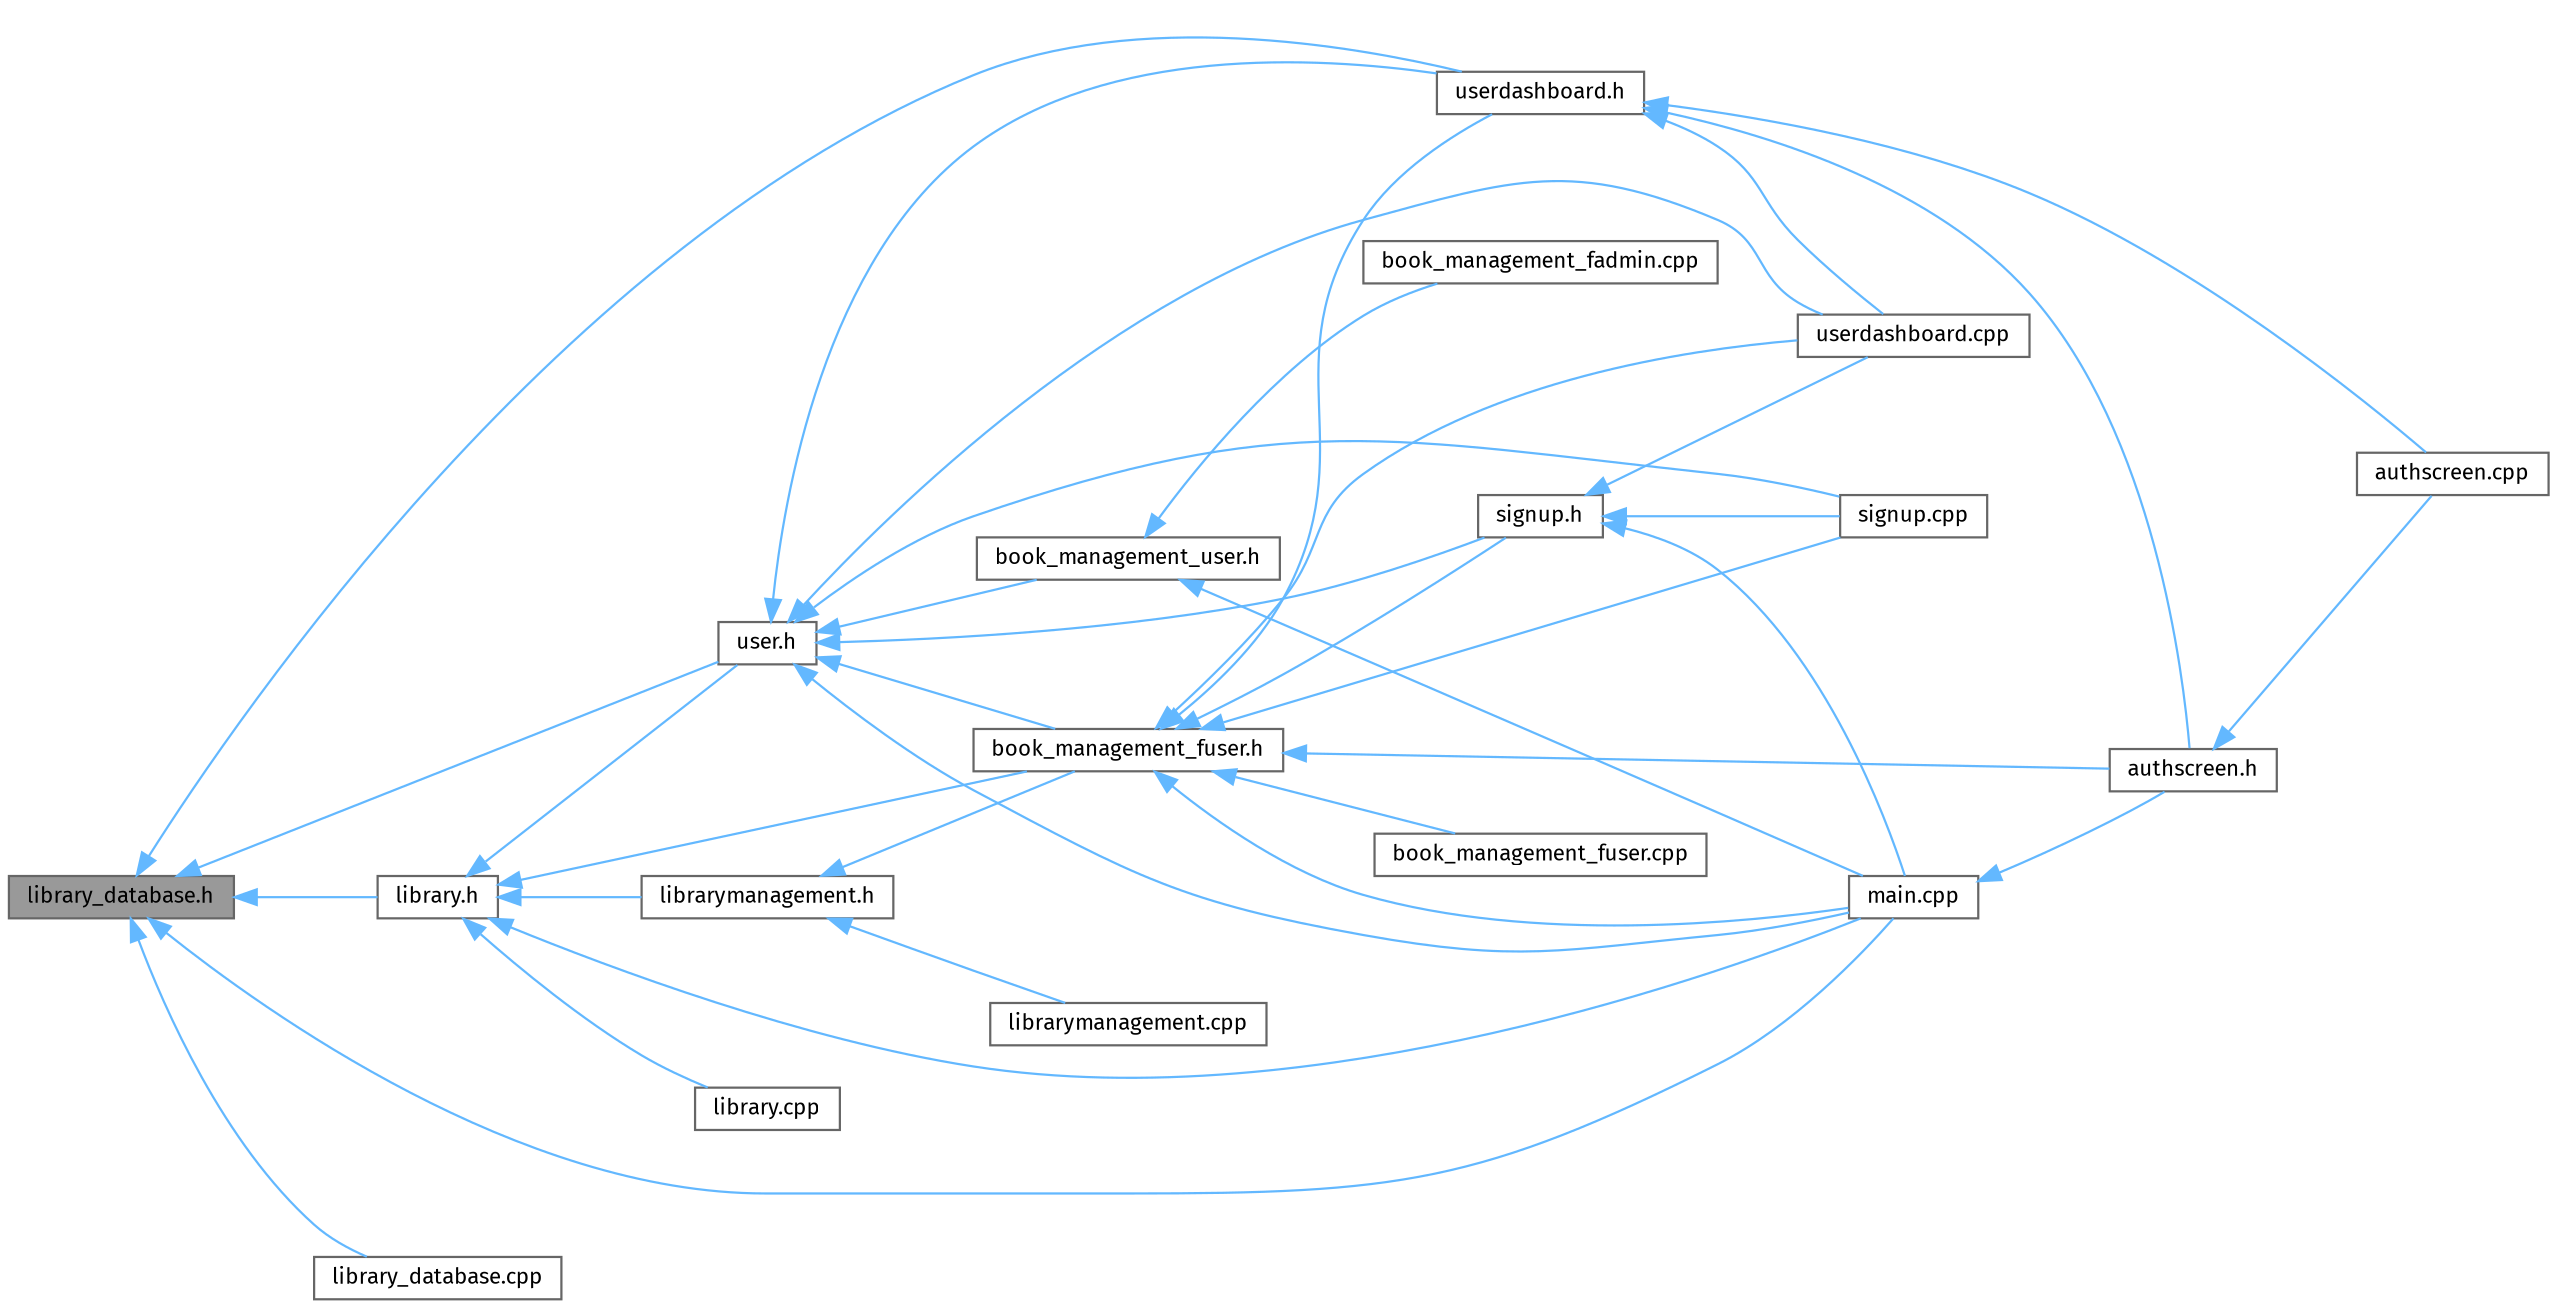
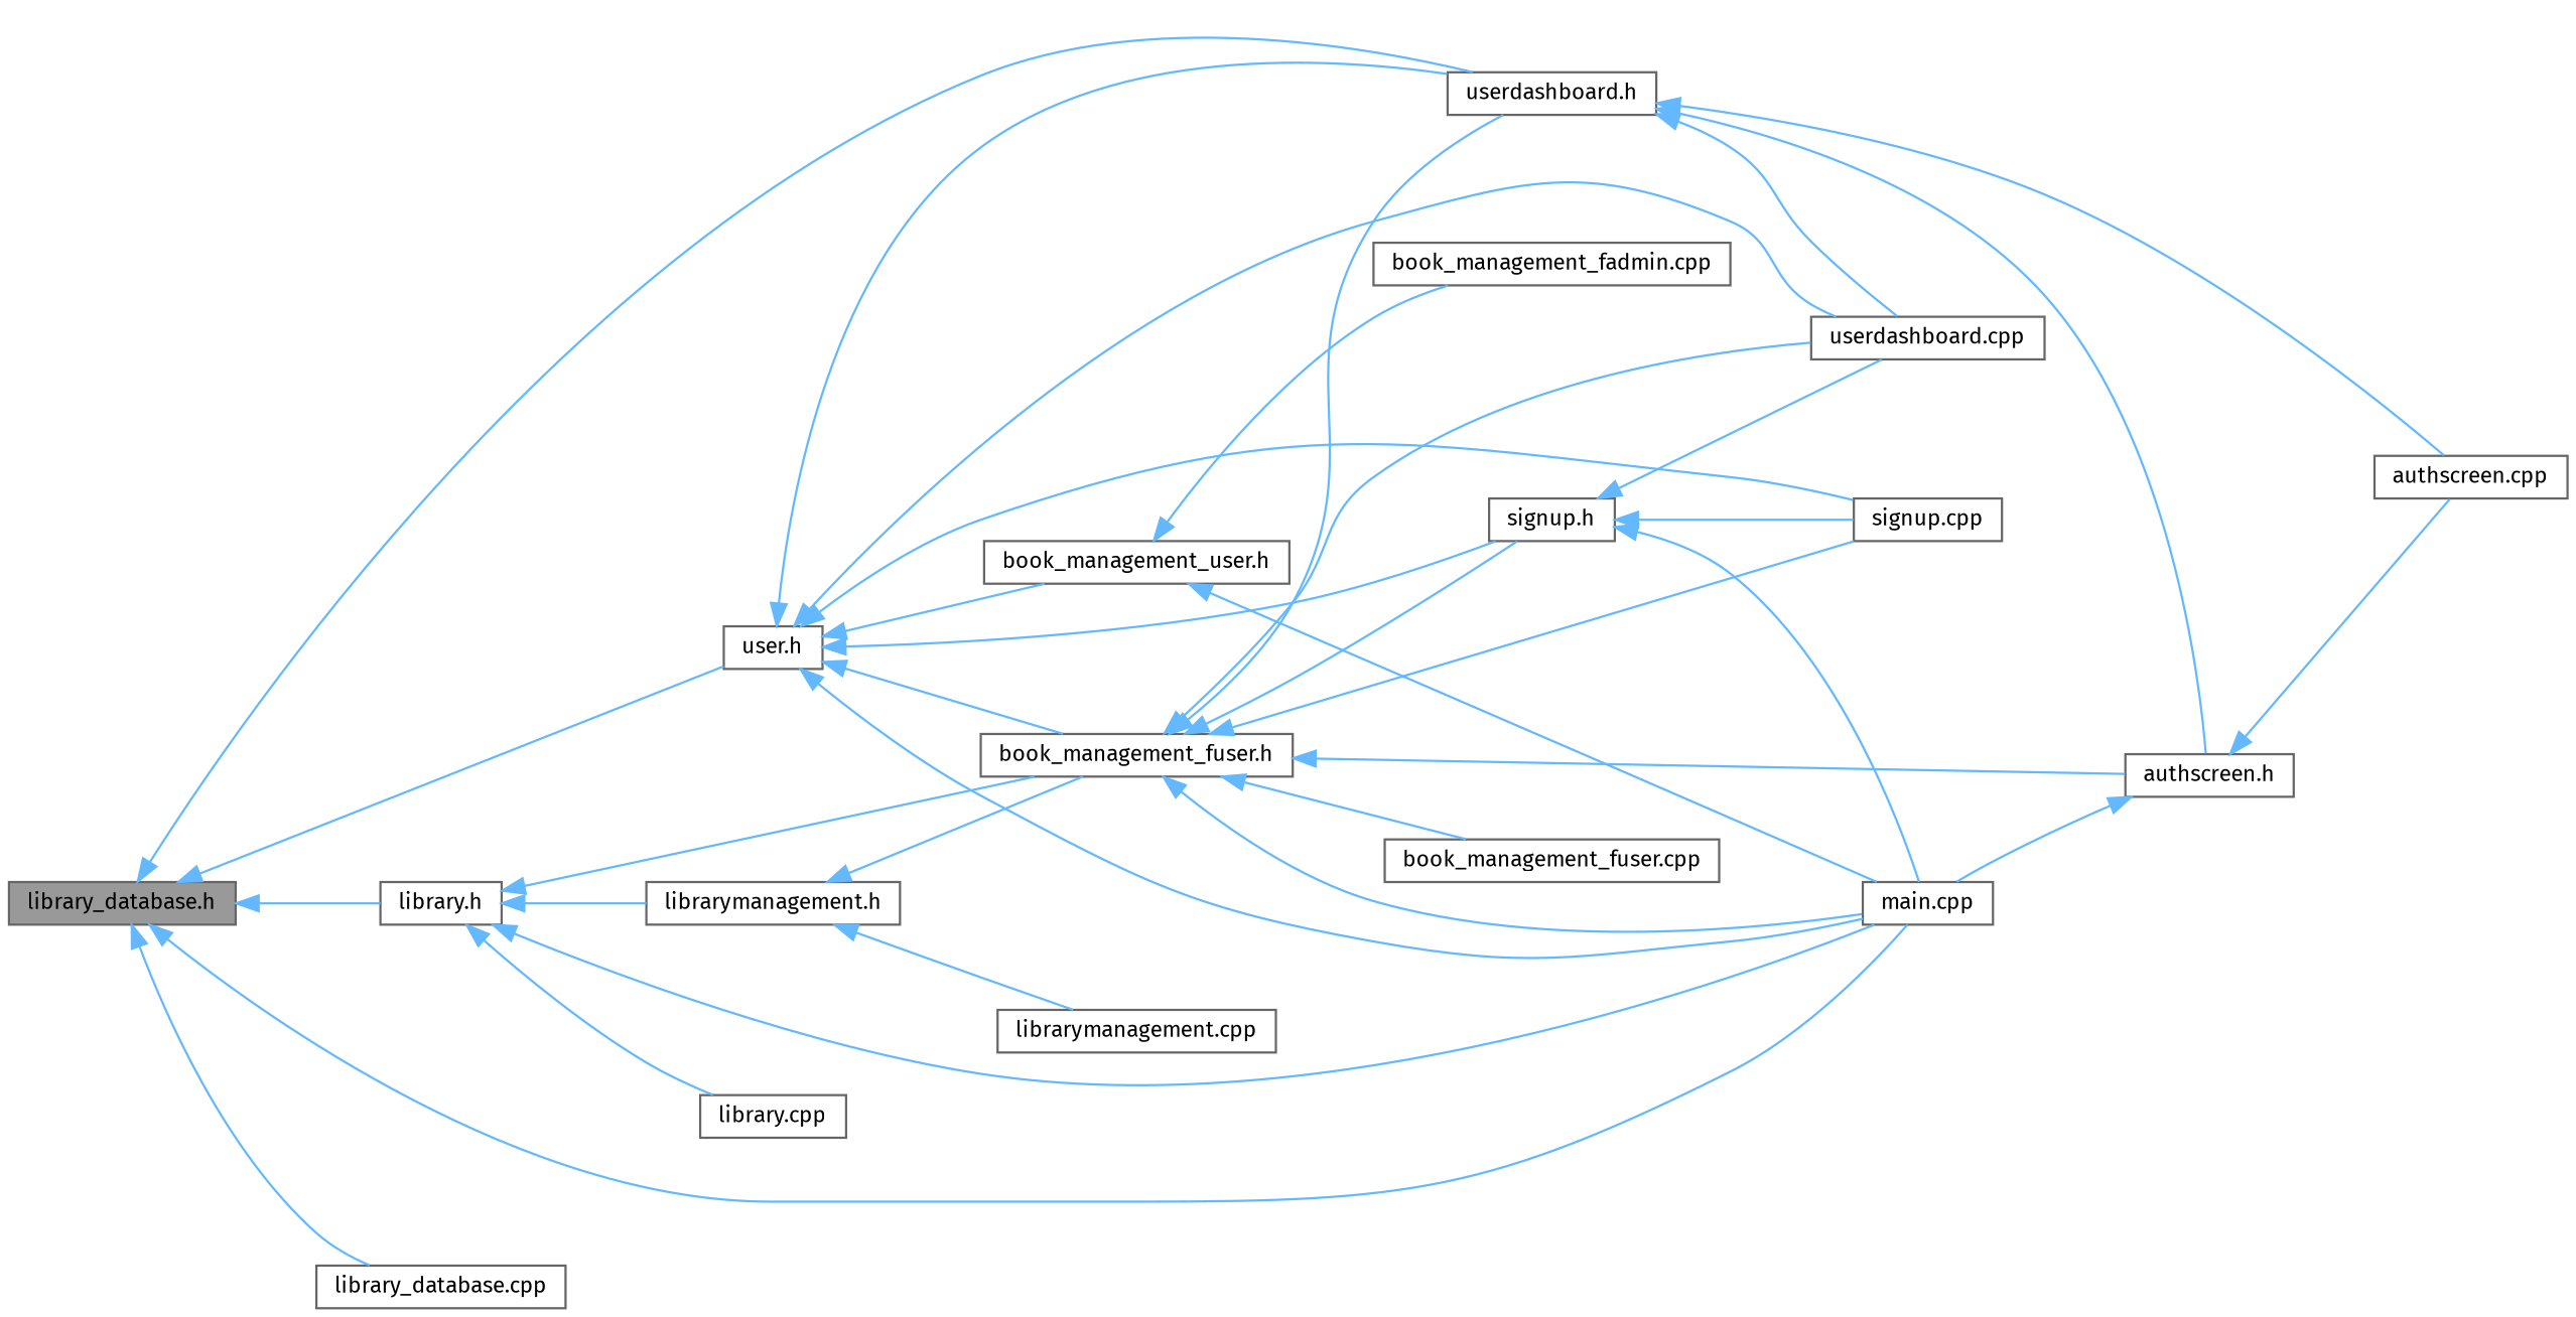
  digraph {
    fontname="Fira Sans"
    rankdir=LR
    node [color=grey40 fillcolor=white fontname="Fira Sans" fontsize=10 shape=box style=filled]
    edge [color=steelblue1 dir=back fontname="Fira Sans" fontsize=10 labelfontname=Helvetica labelfontsize=10 style=solid]
    n1 [color=gray40 fillcolor=grey60 fontcolor=black height=0.2 label="library_database.h" width=0.4]
    n2 [height=0.2 label="library.h" width=0.4]
    n3 [height=0.2 label="main.cpp" width=0.4]
    n4 [height=0.2 label="userdashboard.h" width=0.4]
    n5 [height=0.2 label="user.h" width=0.4]
    n6 [height=0.2 label="library_database.cpp" width=0.4]
    n7 [height=0.2 label="book_management_fuser.h" width=0.4]
    n8 [height=0.2 label="library.cpp" width=0.4]
    n9 [height=0.2 label="librarymanagement.h" width=0.4]
    n10 [height=0.2 label="authscreen.h" width=0.4]
    n11 [height=0.2 label="userdashboard.cpp" width=0.4]
    n12 [height=0.2 label="authscreen.cpp" width=0.4]
    n13 [height=0.2 label="signup.cpp" width=0.4]
    n14 [height=0.2 label="signup.h" width=0.4]
    n15 [height=0.2 label="book_management_user.h" width=0.4]
    n16 [height=0.2 label="book_management_fuser.cpp" width=0.4]
    n17 [height=0.2 label="librarymanagement.cpp" width=0.4]
    n18 [height=0.2 label="book_management_fadmin.cpp" width=0.4]
    n1 -> n2
    n1 -> n3
    n1 -> n4
    n1 -> n5
    n1 -> n6
    n2 -> n3
-   n2 -> n5
    n2 -> n7
    n2 -> n8
    n2 -> n9
    n4 -> n10
    n4 -> n11
    n4 -> n12
    n5 -> n3
    n5 -> n4
    n5 -> n7
    n5 -> n11
    n5 -> n13
    n5 -> n14
    n5 -> n15
    n7 -> n3
    n7 -> n4
    n7 -> n10
    n7 -> n11
    n7 -> n13
    n7 -> n14
    n7 -> n16
    n9 -> n7
    n9 -> n17
-   n3 -> n10
+   n10 -> n3
    n10 -> n12
    n14 -> n3
    n14 -> n11
    n14 -> n13
    n15 -> n3
    n15 -> n18
  }
